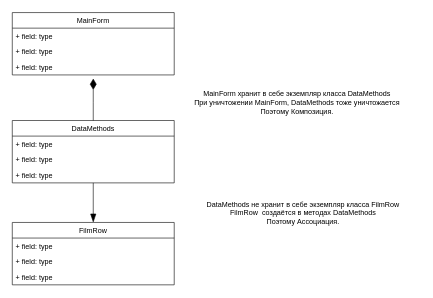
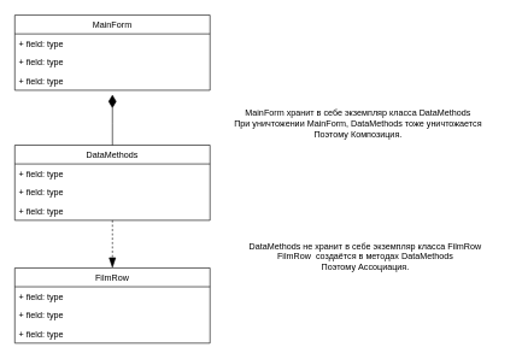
  <mxCell id="0" />
  <mxCell id="1" parent="0" />
  <mxCell id="2" value="FilmRow" style="swimlane;fontStyle=0;childLayout=stackLayout;horizontal=1;startSize=26;fillColor=none;horizontalStack=0;resizeParent=1;resizeParentMax=0;resizeLast=0;collapsible=1;marginBottom=0;" vertex="1" parent="1"><mxGeometry x="20" y="370" width="270" height="104" as="geometry" /></mxCell>
  <mxCell id="3" value="+ field: type" style="text;strokeColor=none;fillColor=none;align=left;verticalAlign=top;spacingLeft=4;spacingRight=4;overflow=hidden;rotatable=0;points=[[0,0.5],[1,0.5]];portConstraint=eastwest;" vertex="1" parent="2"><mxGeometry y="26" width="270" height="26" as="geometry" /></mxCell>
  <mxCell id="4" value="+ field: type" style="text;strokeColor=none;fillColor=none;align=left;verticalAlign=top;spacingLeft=4;spacingRight=4;overflow=hidden;rotatable=0;points=[[0,0.5],[1,0.5]];portConstraint=eastwest;" vertex="1" parent="2"><mxGeometry y="52" width="270" height="26" as="geometry" /></mxCell>
  <mxCell id="5" value="+ field: type" style="text;strokeColor=none;fillColor=none;align=left;verticalAlign=top;spacingLeft=4;spacingRight=4;overflow=hidden;rotatable=0;points=[[0,0.5],[1,0.5]];portConstraint=eastwest;" vertex="1" parent="2"><mxGeometry y="78" width="270" height="26" as="geometry" /></mxCell>
- <mxCell id="6" style="edgeStyle=orthogonalEdgeStyle;rounded=0;orthogonalLoop=1;jettySize=auto;html=1;entryX=0.5;entryY=0;entryDx=0;entryDy=0;endArrow=blockThin;endFill=1;endSize=12;" edge="1" parent="1" source="8" target="2"><mxGeometry relative="1" as="geometry" /></mxCell>
+ <mxCell id="6" style="edgeStyle=orthogonalEdgeStyle;rounded=0;orthogonalLoop=1;jettySize=auto;html=1;entryX=0.5;entryY=0;entryDx=0;entryDy=0;endArrow=blockThin;endFill=1;endSize=12;dashed=1;" edge="1" parent="1" source="8" target="2"><mxGeometry relative="1" as="geometry" /></mxCell>
  <mxCell id="7" style="edgeStyle=orthogonalEdgeStyle;rounded=0;orthogonalLoop=1;jettySize=auto;html=1;endArrow=diamondThin;endFill=1;endSize=16;fontSize=11;" edge="1" parent="1" source="8"><mxGeometry relative="1" as="geometry"><mxPoint x="155" y="130" as="targetPoint" /></mxGeometry></mxCell>
  <mxCell id="8" value="DataMethods" style="swimlane;fontStyle=0;childLayout=stackLayout;horizontal=1;startSize=26;fillColor=none;horizontalStack=0;resizeParent=1;resizeParentMax=0;resizeLast=0;collapsible=1;marginBottom=0;" vertex="1" parent="1"><mxGeometry x="20" y="200" width="270" height="104" as="geometry" /></mxCell>
  <mxCell id="9" value="+ field: type" style="text;strokeColor=none;fillColor=none;align=left;verticalAlign=top;spacingLeft=4;spacingRight=4;overflow=hidden;rotatable=0;points=[[0,0.5],[1,0.5]];portConstraint=eastwest;" vertex="1" parent="8"><mxGeometry y="26" width="270" height="26" as="geometry" /></mxCell>
  <mxCell id="10" value="+ field: type" style="text;strokeColor=none;fillColor=none;align=left;verticalAlign=top;spacingLeft=4;spacingRight=4;overflow=hidden;rotatable=0;points=[[0,0.5],[1,0.5]];portConstraint=eastwest;" vertex="1" parent="8"><mxGeometry y="52" width="270" height="26" as="geometry" /></mxCell>
  <mxCell id="11" value="+ field: type" style="text;strokeColor=none;fillColor=none;align=left;verticalAlign=top;spacingLeft=4;spacingRight=4;overflow=hidden;rotatable=0;points=[[0,0.5],[1,0.5]];portConstraint=eastwest;" vertex="1" parent="8"><mxGeometry y="78" width="270" height="26" as="geometry" /></mxCell>
  <mxCell id="12" value="MainForm" style="swimlane;fontStyle=0;childLayout=stackLayout;horizontal=1;startSize=26;fillColor=none;horizontalStack=0;resizeParent=1;resizeParentMax=0;resizeLast=0;collapsible=1;marginBottom=0;" vertex="1" parent="1"><mxGeometry x="20" y="20" width="270" height="104" as="geometry" /></mxCell>
  <mxCell id="13" value="+ field: type" style="text;strokeColor=none;fillColor=none;align=left;verticalAlign=top;spacingLeft=4;spacingRight=4;overflow=hidden;rotatable=0;points=[[0,0.5],[1,0.5]];portConstraint=eastwest;" vertex="1" parent="12"><mxGeometry y="26" width="270" height="26" as="geometry" /></mxCell>
  <mxCell id="14" value="+ field: type" style="text;strokeColor=none;fillColor=none;align=left;verticalAlign=top;spacingLeft=4;spacingRight=4;overflow=hidden;rotatable=0;points=[[0,0.5],[1,0.5]];portConstraint=eastwest;" vertex="1" parent="12"><mxGeometry y="52" width="270" height="26" as="geometry" /></mxCell>
  <mxCell id="15" value="+ field: type" style="text;strokeColor=none;fillColor=none;align=left;verticalAlign=top;spacingLeft=4;spacingRight=4;overflow=hidden;rotatable=0;points=[[0,0.5],[1,0.5]];portConstraint=eastwest;" vertex="1" parent="12"><mxGeometry y="78" width="270" height="26" as="geometry" /></mxCell>
  <mxCell id="16" value="DataMethods не хранит в себе экземпляр класса FilmRow&lt;br&gt;FilmRow&amp;nbsp; создаётся в методах DataMethods&lt;br&gt;&lt;div style=&quot;&quot;&gt;&lt;span&gt;Поэтому Ассоциация.&lt;/span&gt;&lt;/div&gt;" style="text;html=1;strokeColor=none;fillColor=none;align=center;verticalAlign=middle;whiteSpace=wrap;rounded=0;" vertex="1" parent="1"><mxGeometry x="310" y="304" width="390" height="100" as="geometry" /></mxCell>
  <mxCell id="17" value="MainForm хранит в себе экземпляр класса DataMethods&lt;br&gt;При уничтожении MainForm, DataMethods тоже уничтожается&lt;br&gt;&lt;div&gt;&lt;span&gt;Поэтому Композиция.&lt;/span&gt;&lt;/div&gt;" style="text;html=1;strokeColor=none;fillColor=none;align=center;verticalAlign=middle;whiteSpace=wrap;rounded=0;" vertex="1" parent="1"><mxGeometry x="300" y="120" width="390" height="100" as="geometry" /></mxCell>
